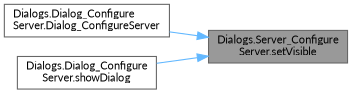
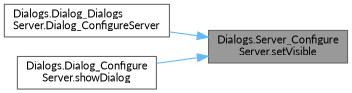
  digraph {
    fontname=Lato
    rankdir=RL
    node [color=grey40 fillcolor=white fontname=Lato fontsize=10 shape=box style=filled]
    edge [color=steelblue1 dir=back fontname=Lato fontsize=10 labelfontname=Helvetica labelfontsize=10 style=solid]
    n1 [color=gray40 fillcolor=grey60 fontcolor=black height=0.2 label="Dialogs.Server_Configure\lServer.setVisible" width=0.4]
-   n2 [height=0.2 label="Dialogs.Dialog_Configure\lServer.Dialog_ConfigureServer" width=0.4]
+   n2 [height=0.2 label="Dialogs.Dialog_Dialogs\lServer.Dialog_ConfigureServer" width=0.4]
    n3 [height=0.2 label="Dialogs.Dialog_Configure\lServer.showDialog" width=0.4]
    n1 -> n2
    n1 -> n3
  }
